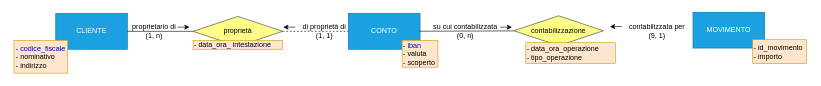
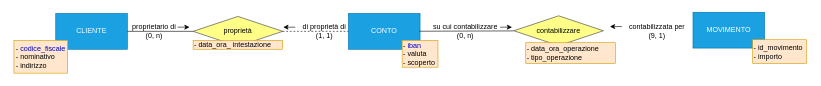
  <mxCell id="0" />
  <mxCell id="1" parent="0" />
  <mxCell id="2" value="CONTO" style="rounded=0;whiteSpace=wrap;html=1;fillColor=#1ba1e2;strokeColor=#006EAF;fontColor=#ffffff;" parent="1" vertex="1"><mxGeometry x="580" y="22" width="120" height="60" as="geometry" /></mxCell>
  <mxCell id="3" value="proprietà" style="rhombus;whiteSpace=wrap;html=1;fillColor=#ffff88;strokeColor=#36393d;" parent="1" vertex="1"><mxGeometry x="320" y="27" width="150" height="50" as="geometry" /></mxCell>
  <mxCell id="4" value="CLIENTE" style="rounded=0;whiteSpace=wrap;html=1;fillColor=#1ba1e2;strokeColor=#006EAF;fontColor=#ffffff;" parent="1" vertex="1"><mxGeometry x="90" y="22" width="120" height="60" as="geometry" /></mxCell>
  <mxCell id="5" value="- &lt;font color=&quot;#0000cc&quot;&gt;codice_fiscale&lt;/font&gt;&lt;br&gt;&lt;div style=&quot;text-align: left;&quot;&gt;&lt;span style=&quot;background-color: initial;&quot;&gt;- nominativo&amp;nbsp;&lt;/span&gt;&lt;/div&gt;&lt;div style=&quot;text-align: left;&quot;&gt;- indirizzo&lt;span style=&quot;background-color: initial;&quot;&gt;&lt;br&gt;&lt;/span&gt;&lt;/div&gt;" style="text;html=1;strokeColor=#d79b00;fillColor=#ffe6cc;align=center;verticalAlign=middle;whiteSpace=wrap;rounded=0;" parent="1" vertex="1"><mxGeometry x="20" y="67" width="90" height="55" as="geometry" /></mxCell>
  <mxCell id="6" value="&lt;div style=&quot;&quot;&gt;&lt;span style=&quot;background-color: initial;&quot;&gt;- &lt;font color=&quot;#0000cc&quot;&gt;iban&lt;/font&gt;&lt;/span&gt;&lt;/div&gt;&lt;div style=&quot;&quot;&gt;&lt;span style=&quot;background-color: initial;&quot;&gt;- valuta&lt;/span&gt;&lt;/div&gt;&lt;div style=&quot;&quot;&gt;&lt;span style=&quot;background-color: initial;&quot;&gt;- scoperto&lt;/span&gt;&lt;/div&gt;" style="text;html=1;strokeColor=#d79b00;fillColor=#ffe6cc;align=left;verticalAlign=middle;whiteSpace=wrap;rounded=0;" parent="1" vertex="1"><mxGeometry x="670" y="67" width="60" height="45" as="geometry" /></mxCell>
  <mxCell id="7" value="&lt;div style=&quot;&quot;&gt;- data_ora_ intestazione&lt;/div&gt;" style="text;html=1;strokeColor=#d79b00;fillColor=#ffe6cc;align=left;verticalAlign=middle;whiteSpace=wrap;rounded=0;" parent="1" vertex="1"><mxGeometry x="320" y="67" width="150" height="15" as="geometry" /></mxCell>
  <mxCell id="8" value="" style="endArrow=none;html=1;rounded=0;exitX=1;exitY=0.5;exitDx=0;exitDy=0;" parent="1" source="4" edge="1"><mxGeometry width="50" height="50" relative="1" as="geometry"><mxPoint x="390" y="102" as="sourcePoint" /><mxPoint x="320" y="52" as="targetPoint" /></mxGeometry></mxCell>
  <mxCell id="9" value="" style="endArrow=none;html=1;rounded=0;entryX=0;entryY=0.5;entryDx=0;entryDy=0;dashed=1;" parent="1" source="3" target="2" edge="1"><mxGeometry width="50" height="50" relative="1" as="geometry"><mxPoint x="480" y="51.5" as="sourcePoint" /><mxPoint x="590" y="51.5" as="targetPoint" /></mxGeometry></mxCell>
- <mxCell id="10" value="proprietario di&lt;br&gt;(1, n)" style="text;html=1;strokeColor=none;fillColor=none;align=center;verticalAlign=middle;whiteSpace=wrap;rounded=0;" parent="1" vertex="1"><mxGeometry x="210" y="37" width="90" height="30" as="geometry" /></mxCell>
+ <mxCell id="10" value="proprietario di&lt;br&gt;(0, n)" style="text;html=1;strokeColor=none;fillColor=none;align=center;verticalAlign=middle;whiteSpace=wrap;rounded=0;" parent="1" vertex="1"><mxGeometry x="210" y="37" width="90" height="30" as="geometry" /></mxCell>
  <mxCell id="11" value="di proprietà di&lt;br&gt;(1, 1)" style="text;html=1;strokeColor=none;fillColor=none;align=center;verticalAlign=middle;whiteSpace=wrap;rounded=0;" parent="1" vertex="1"><mxGeometry x="500" y="37" width="80" height="30" as="geometry" /></mxCell>
  <mxCell id="12" value="" style="endArrow=classic;html=1;rounded=0;" parent="1" edge="1"><mxGeometry width="50" height="50" relative="1" as="geometry"><mxPoint x="294" y="45" as="sourcePoint" /><mxPoint x="314" y="45" as="targetPoint" /></mxGeometry></mxCell>
  <mxCell id="13" value="" style="endArrow=classic;html=1;rounded=0;" parent="1" edge="1"><mxGeometry width="50" height="50" relative="1" as="geometry"><mxPoint x="491" y="45" as="sourcePoint" /><mxPoint x="471" y="45" as="targetPoint" /></mxGeometry></mxCell>
- <mxCell id="14" value="contabilizzazione" style="rhombus;whiteSpace=wrap;html=1;fillColor=#ffff88;strokeColor=#36393d;" vertex="1" parent="1"><mxGeometry x="857" y="26" width="150" height="50" as="geometry" /></mxCell>
+ <mxCell id="14" value="contabilizzare" style="rhombus;whiteSpace=wrap;html=1;fillColor=#ffff88;strokeColor=#36393d;" vertex="1" parent="1"><mxGeometry x="857" y="26" width="150" height="50" as="geometry" /></mxCell>
  <mxCell id="15" value="MOVIMENTO" style="rounded=0;whiteSpace=wrap;html=1;fillColor=#1ba1e2;strokeColor=#006EAF;fontColor=#ffffff;" vertex="1" parent="1"><mxGeometry x="1157" y="20" width="120" height="60" as="geometry" /></mxCell>
  <mxCell id="16" value="contabilizzata per&lt;br&gt;(9, 1)" style="text;html=1;strokeColor=none;fillColor=none;align=center;verticalAlign=middle;whiteSpace=wrap;rounded=0;" vertex="1" parent="1"><mxGeometry x="1047" y="36" width="100" height="30" as="geometry" /></mxCell>
  <mxCell id="17" value="" style="endArrow=classic;html=1;rounded=0;" edge="1" parent="1"><mxGeometry width="50" height="50" relative="1" as="geometry"><mxPoint x="1038" y="44" as="sourcePoint" /><mxPoint x="1018" y="44" as="targetPoint" /></mxGeometry></mxCell>
  <mxCell id="18" value="&lt;div style=&quot;&quot;&gt;- data_ora_operazione&lt;/div&gt;&lt;div style=&quot;&quot;&gt;- tipo_operazione&lt;/div&gt;" style="text;html=1;strokeColor=#d79b00;fillColor=#ffe6cc;align=left;verticalAlign=middle;whiteSpace=wrap;rounded=0;" vertex="1" parent="1"><mxGeometry x="877" y="71" width="150" height="35" as="geometry" /></mxCell>
  <mxCell id="19" value="&lt;div style=&quot;&quot;&gt;&lt;span style=&quot;background-color: initial;&quot;&gt;- id_movimento&lt;/span&gt;&lt;/div&gt;&lt;div style=&quot;&quot;&gt;&lt;span style=&quot;background-color: initial;&quot;&gt;- importo&lt;/span&gt;&lt;br&gt;&lt;/div&gt;" style="text;html=1;strokeColor=#d79b00;fillColor=#ffe6cc;align=left;verticalAlign=middle;whiteSpace=wrap;rounded=0;" vertex="1" parent="1"><mxGeometry x="1257" y="66" width="90" height="40" as="geometry" /></mxCell>
  <mxCell id="20" value="" style="endArrow=none;html=1;rounded=0;" edge="1" parent="1"><mxGeometry width="50" height="50" relative="1" as="geometry"><mxPoint x="699" y="51.795" as="sourcePoint" /><mxPoint x="856.763" y="51.254" as="targetPoint" /></mxGeometry></mxCell>
- <mxCell id="21" value="su cui contabilizzata &lt;br&gt;(0, n)" style="text;html=1;strokeColor=none;fillColor=none;align=center;verticalAlign=middle;whiteSpace=wrap;rounded=0;" vertex="1" parent="1"><mxGeometry x="691" y="36" width="170" height="30" as="geometry" /></mxCell>
+ <mxCell id="21" value="su cui contabilizzare &lt;br&gt;(0, n)" style="text;html=1;strokeColor=none;fillColor=none;align=center;verticalAlign=middle;whiteSpace=wrap;rounded=0;" vertex="1" parent="1"><mxGeometry x="691" y="36" width="170" height="30" as="geometry" /></mxCell>
  <mxCell id="22" value="" style="endArrow=classic;html=1;rounded=0;" edge="1" parent="1"><mxGeometry width="50" height="50" relative="1" as="geometry"><mxPoint x="834" y="45" as="sourcePoint" /><mxPoint x="854" y="45" as="targetPoint" /></mxGeometry></mxCell>
